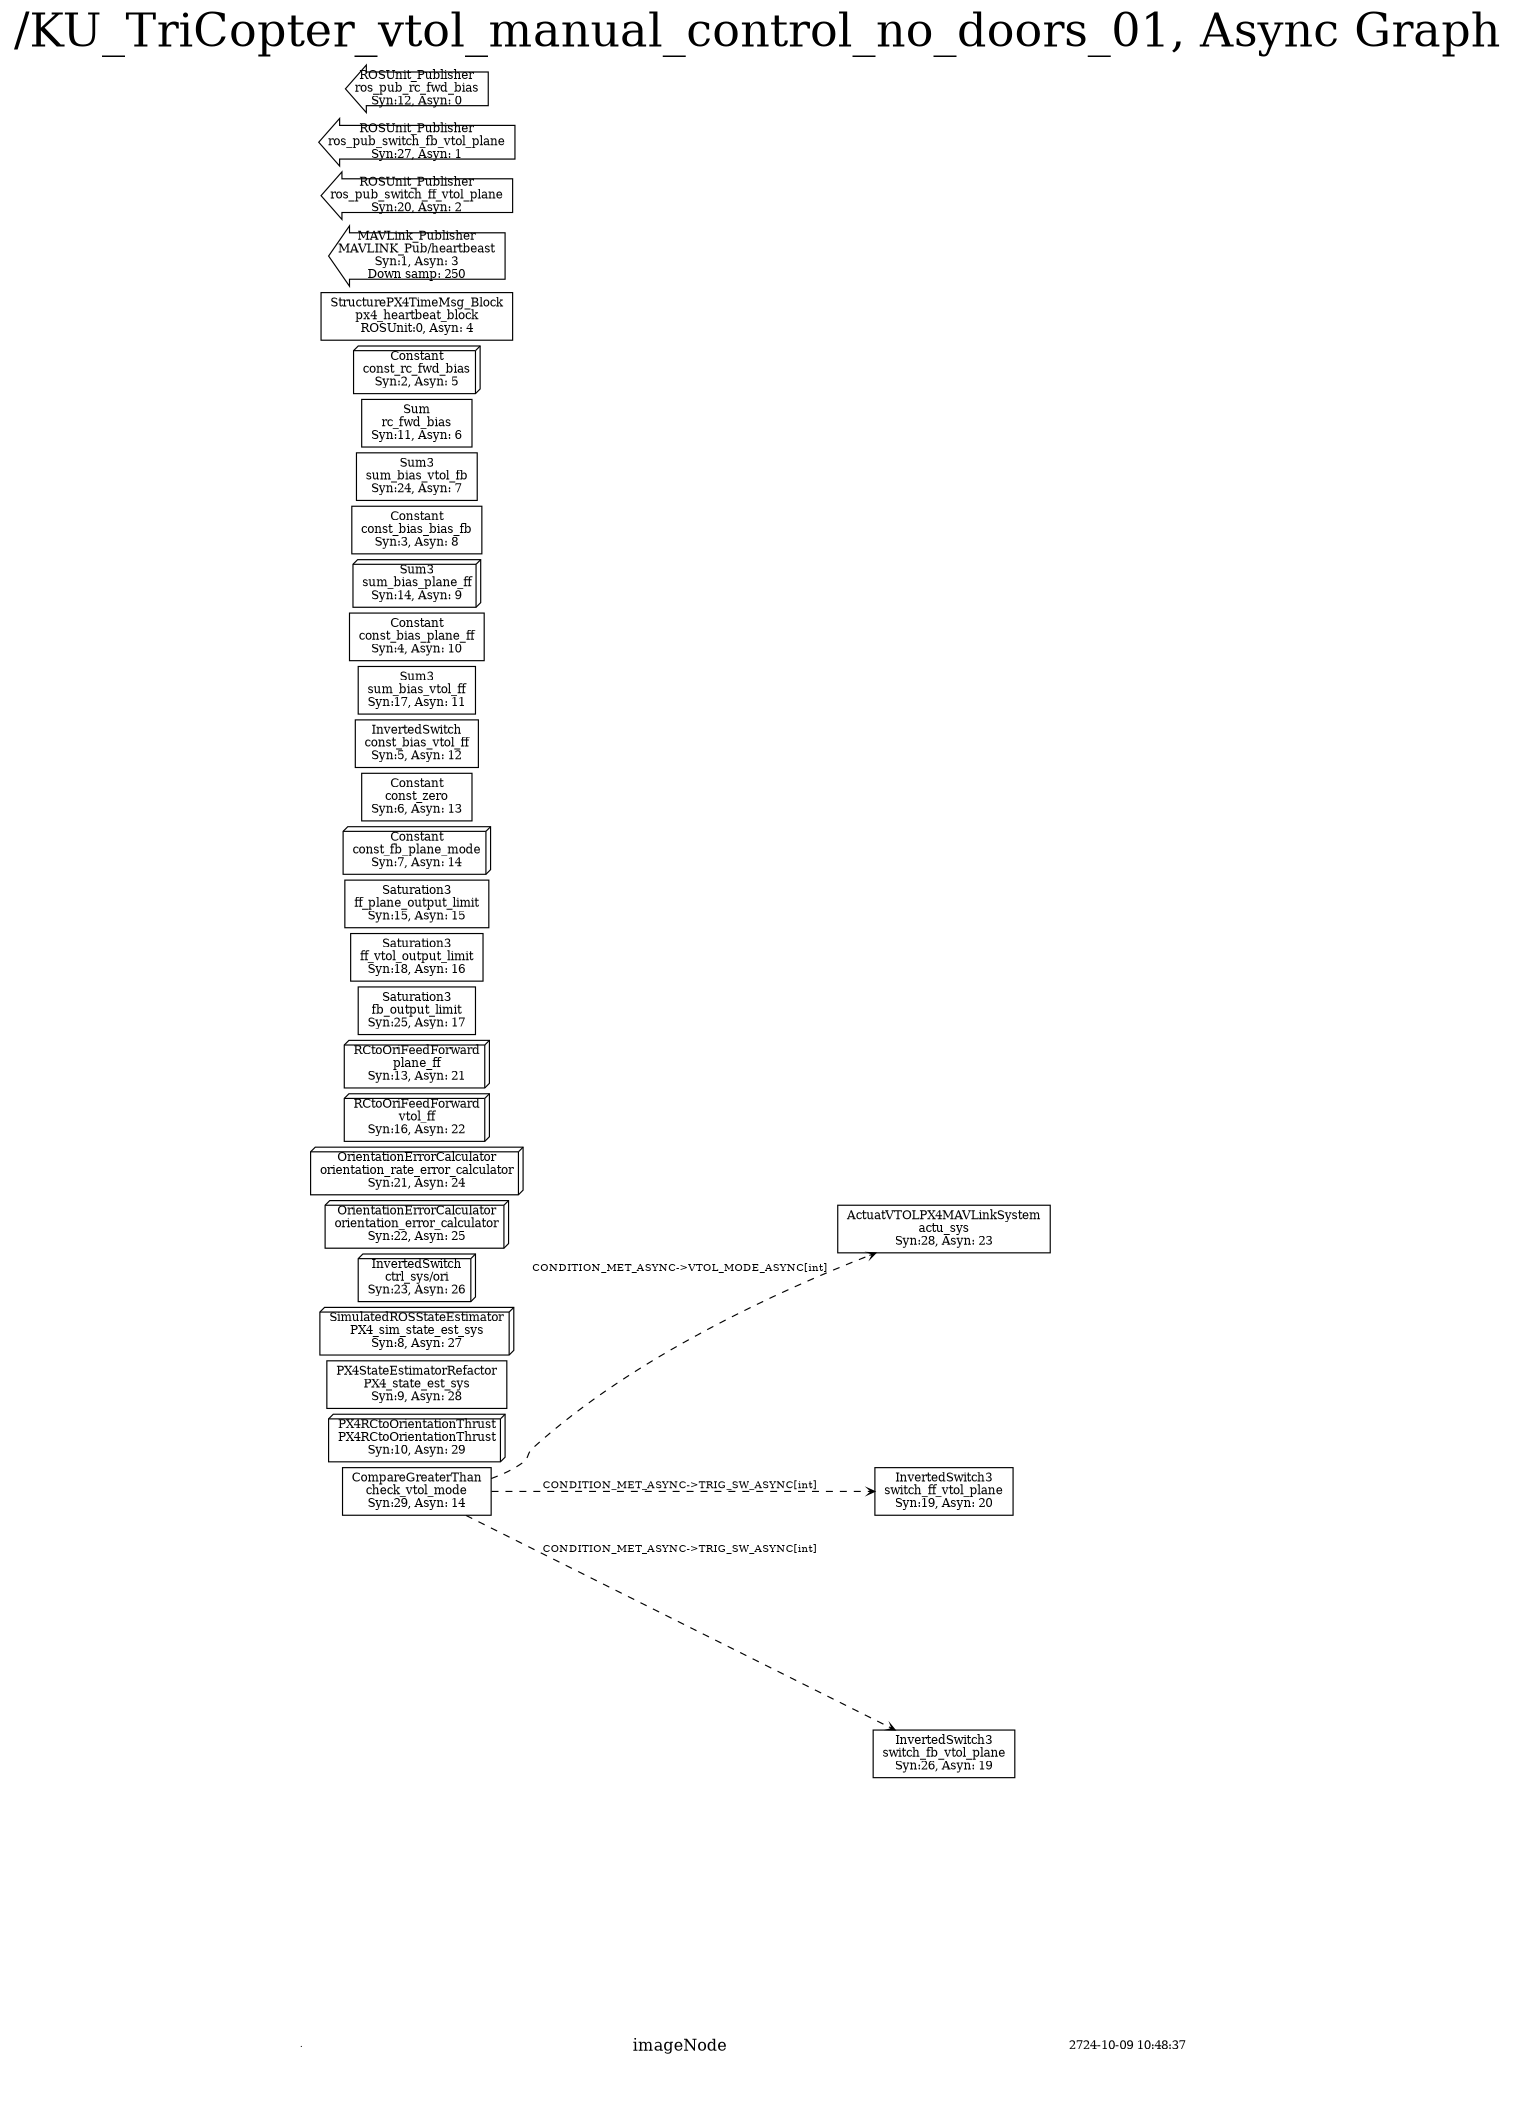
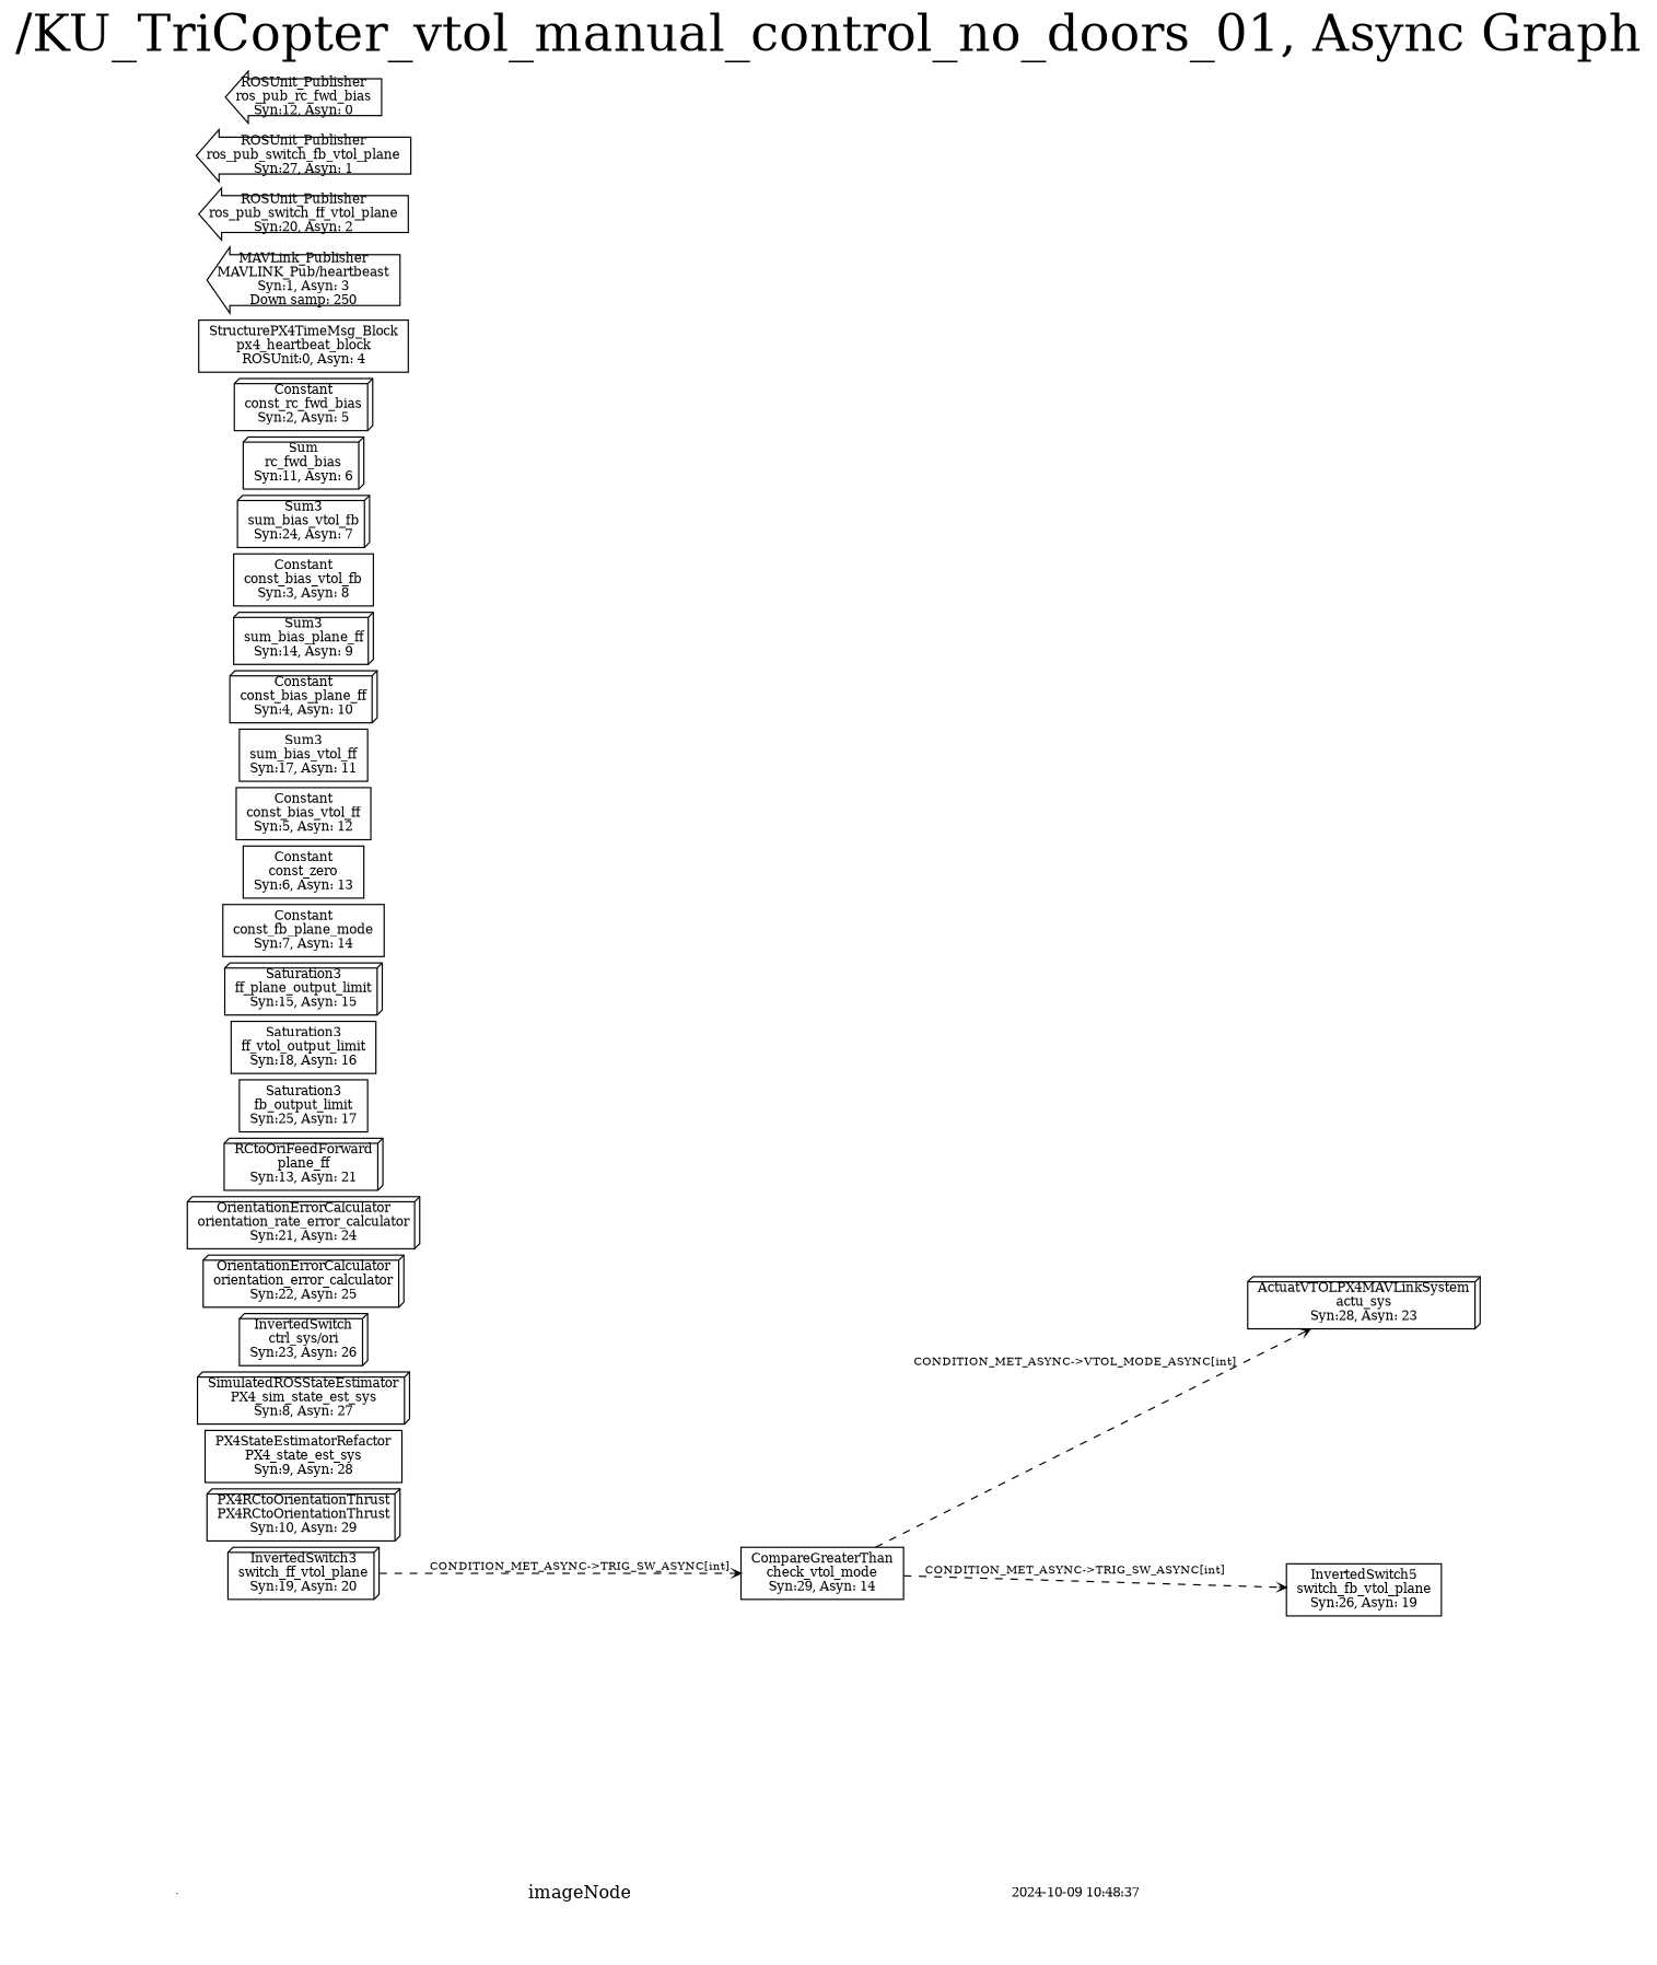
  digraph {
    fontsize=40
    label="/KU_TriCopter_vtol_manual_control_no_doors_01, Async Graph"
    labelloc=t
    nodesep=1.5
    rankdir=LR
    ranksep=0.15
    node [shape=box fontsize=10]
    edge [style=dashed arrowhead=vee arrowsize=0.6 fontsize=9 weight=1.2]
    invisNode [height=0 shape=point width=0 fontsize=""]
    imageNode [fixedsize=true height=1.0 shape=none width=1.0 fontsize=""]
-   n3 [height=0 label="2724-10-09 10:48:37" shape=plaintext width=0]
+   n3 [height=0 label="2024-10-09 10:48:37" shape=plaintext width=0]
    n4 [height=0 label="CompareGreaterThan\ncheck_vtol_mode\nSyn:29, Asyn: 14" width=0]
-   n5 [height=0 label="ActuatVTOLPX4MAVLinkSystem\nactu_sys\nSyn:28, Asyn: 23" width=0]
-   n6 [height=0 label="InvertedSwitch3\nswitch_ff_vtol_plane\nSyn:19, Asyn: 20" width=0]
-   n7 [height=0 label="InvertedSwitch3\nswitch_fb_vtol_plane\nSyn:26, Asyn: 19" width=0]
+   n5 [height=0 label="ActuatVTOLPX4MAVLinkSystem\nactu_sys\nSyn:28, Asyn: 23" shape=box3d width=0]
+   n6 [height=0 label="InvertedSwitch3\nswitch_ff_vtol_plane\nSyn:19, Asyn: 20" shape=box3d width=0]
+   n7 [height=0 label="InvertedSwitch5\nswitch_fb_vtol_plane\nSyn:26, Asyn: 19" width=0]
    n8 [height=0 label="PX4RCtoOrientationThrust\nPX4RCtoOrientationThrust\nSyn:10, Asyn: 29" shape=box3d width=0]
    n9 [height=0 label="PX4StateEstimatorRefactor\nPX4_state_est_sys\nSyn:9, Asyn: 28" width=0]
    n10 [height=0 label="SimulatedROSStateEstimator\nPX4_sim_state_est_sys\nSyn:8, Asyn: 27" shape=box3d width=0]
    n11 [height=0 label="InvertedSwitch\nctrl_sys/ori\nSyn:23, Asyn: 26" shape=box3d width=0]
    n12 [height=0 label="OrientationErrorCalculator\norientation_error_calculator\nSyn:22, Asyn: 25" shape=box3d width=0]
    n13 [height=0 label="OrientationErrorCalculator\norientation_rate_error_calculator\nSyn:21, Asyn: 24" shape=box3d width=0]
-   n14 [height=0 label="RCtoOriFeedForward\nvtol_ff\nSyn:16, Asyn: 22" shape=box3d width=0]
    n15 [height=0 label="RCtoOriFeedForward\nplane_ff\nSyn:13, Asyn: 21" shape=box3d width=0]
    n16 [height=0 label="Saturation3\nfb_output_limit\nSyn:25, Asyn: 17" width=0]
    n17 [height=0 label="Saturation3\nff_vtol_output_limit\nSyn:18, Asyn: 16" width=0]
-   n18 [height=0 label="Saturation3\nff_plane_output_limit\nSyn:15, Asyn: 15" width=0]
-   n19 [height=0 label="Constant\nconst_fb_plane_mode\nSyn:7, Asyn: 14" shape=box3d width=0]
+   n18 [height=0 label="Saturation3\nff_plane_output_limit\nSyn:15, Asyn: 15" shape=box3d width=0]
+   n19 [height=0 label="Constant\nconst_fb_plane_mode\nSyn:7, Asyn: 14" width=0]
    n20 [height=0 label="Constant\nconst_zero\nSyn:6, Asyn: 13" width=0]
-   n21 [height=0 label="InvertedSwitch\nconst_bias_vtol_ff\nSyn:5, Asyn: 12" width=0]
+   n21 [height=0 label="Constant\nconst_bias_vtol_ff\nSyn:5, Asyn: 12" width=0]
    n22 [height=0 label="Sum3\nsum_bias_vtol_ff\nSyn:17, Asyn: 11" width=0]
-   n23 [height=0 label="Constant\nconst_bias_plane_ff\nSyn:4, Asyn: 10" width=0]
+   n23 [height=0 label="Constant\nconst_bias_plane_ff\nSyn:4, Asyn: 10" shape=box3d width=0]
    n24 [height=0 label="Sum3\nsum_bias_plane_ff\nSyn:14, Asyn: 9" shape=box3d width=0]
-   n25 [height=0 label="Constant\nconst_bias_bias_fb\nSyn:3, Asyn: 8" width=0]
-   n26 [height=0 label="Sum3\nsum_bias_vtol_fb\nSyn:24, Asyn: 7" width=0]
-   n27 [height=0 label="Sum\nrc_fwd_bias\nSyn:11, Asyn: 6" width=0]
+   n25 [height=0 label="Constant\nconst_bias_vtol_fb\nSyn:3, Asyn: 8" width=0]
+   n26 [height=0 label="Sum3\nsum_bias_vtol_fb\nSyn:24, Asyn: 7" shape=box3d width=0]
+   n27 [height=0 label="Sum\nrc_fwd_bias\nSyn:11, Asyn: 6" shape=box3d width=0]
    n28 [height=0 label="Constant\nconst_rc_fwd_bias\nSyn:2, Asyn: 5" shape=box3d width=0]
    n29 [height=0 label="StructurePX4TimeMsg_Block\npx4_heartbeat_block\nROSUnit:0, Asyn: 4" width=0]
    n30 [height=0 label="MAVLink_Publisher\nMAVLINK_Pub/heartbeast\nSyn:1, Asyn: 3\nDown samp: 250" shape=larrow width=0]
    n31 [height=0 label="ROSUnit_Publisher\nros_pub_switch_ff_vtol_plane\nSyn:20, Asyn: 2" shape=larrow width=0]
    n32 [height=0 label="ROSUnit_Publisher\nros_pub_switch_fb_vtol_plane\nSyn:27, Asyn: 1" shape=larrow width=0]
    n33 [height=0 label="ROSUnit_Publisher\nros_pub_rc_fwd_bias\nSyn:12, Asyn: 0" shape=larrow width=0]
    subgraph sub_1 {
      rank=source
      invisNode
    }
    subgraph cluster_2 {
      label=""
      style=invis
      imageNode
      n3
    }
    invisNode -> imageNode [style=invis arrowhead="" arrowsize="" fontsize="" weight=""]
    imageNode -> n3 [style=invis arrowhead="" arrowsize="" fontsize="" weight=""]
    n4 -> n5 [label="CONDITION_MET_ASYNC->VTOL_MODE_ASYNC[int]"]
-   n4 -> n6 [label="CONDITION_MET_ASYNC->TRIG_SW_ASYNC[int]"]
+   n6 -> n4 [label="CONDITION_MET_ASYNC->TRIG_SW_ASYNC[int]"]
    n4 -> n7 [label="CONDITION_MET_ASYNC->TRIG_SW_ASYNC[int]"]
  }
